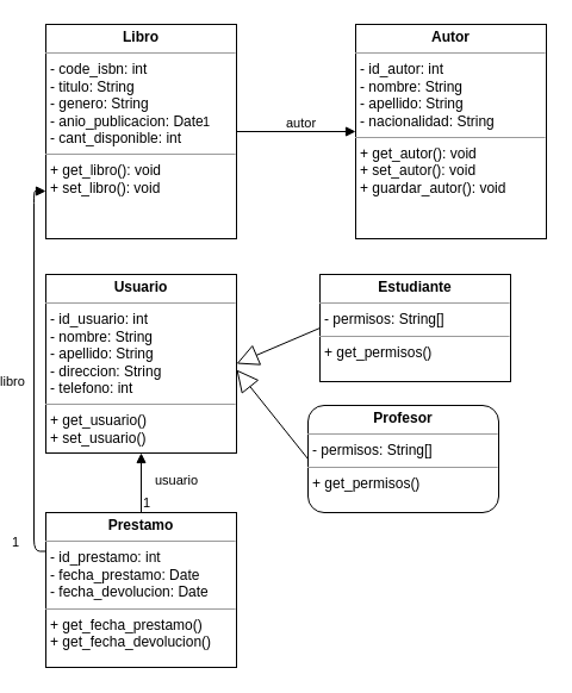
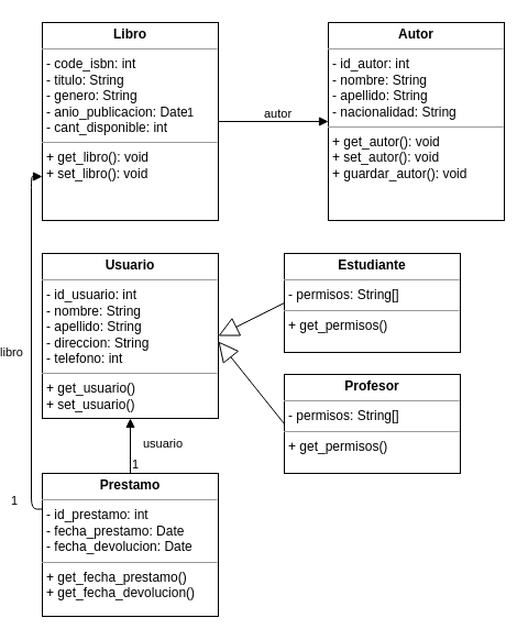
  <mxCell id="0" />
  <mxCell id="1" parent="0" />
  <mxCell id="2" value="&lt;p style=&quot;margin:0px;margin-top:4px;text-align:center;&quot;&gt;&lt;b&gt;Libro&lt;/b&gt;&lt;/p&gt;&lt;hr size=&quot;1&quot;&gt;&lt;p style=&quot;margin:0px;margin-left:4px;&quot;&gt;- code_isbn: int&lt;/p&gt;&lt;p style=&quot;margin:0px;margin-left:4px;&quot;&gt;- titulo: String&lt;/p&gt;&lt;p style=&quot;margin:0px;margin-left:4px;&quot;&gt;- genero: String&lt;/p&gt;&lt;p style=&quot;margin:0px;margin-left:4px;&quot;&gt;- anio_publicacion: Date&lt;/p&gt;&lt;p style=&quot;margin:0px;margin-left:4px;&quot;&gt;- cant_disponible: int&lt;/p&gt;&lt;hr size=&quot;1&quot;&gt;&lt;p style=&quot;margin:0px;margin-left:4px;&quot;&gt;+ get_libro(): void&lt;/p&gt;&lt;p style=&quot;margin:0px;margin-left:4px;&quot;&gt;+ set_libro(): void&lt;/p&gt;" style="verticalAlign=top;align=left;overflow=fill;fontSize=12;fontFamily=Helvetica;html=1;" vertex="1" parent="1"><mxGeometry x="20" y="20" width="160" height="180" as="geometry" /></mxCell>
  <mxCell id="3" value="&lt;p style=&quot;margin:0px;margin-top:4px;text-align:center;&quot;&gt;&lt;b&gt;Autor&lt;/b&gt;&lt;/p&gt;&lt;hr size=&quot;1&quot;&gt;&lt;p style=&quot;margin:0px;margin-left:4px;&quot;&gt;- id_autor: int&lt;/p&gt;&lt;p style=&quot;margin:0px;margin-left:4px;&quot;&gt;- nombre: String&lt;/p&gt;&lt;p style=&quot;margin:0px;margin-left:4px;&quot;&gt;- apellido: String&lt;/p&gt;&lt;p style=&quot;margin:0px;margin-left:4px;&quot;&gt;- nacionalidad: String&lt;/p&gt;&lt;hr size=&quot;1&quot;&gt;&lt;p style=&quot;margin:0px;margin-left:4px;&quot;&gt;+ get_autor(): void&lt;/p&gt;&lt;p style=&quot;margin:0px;margin-left:4px;&quot;&gt;+ set_autor(): void&lt;/p&gt;&lt;p style=&quot;margin:0px;margin-left:4px;&quot;&gt;+ guardar_autor(): void&lt;/p&gt;" style="verticalAlign=top;align=left;overflow=fill;fontSize=12;fontFamily=Helvetica;html=1;" vertex="1" parent="1"><mxGeometry x="280" y="20" width="160" height="180" as="geometry" /></mxCell>
  <mxCell id="4" value="&lt;p style=&quot;margin:0px;margin-top:4px;text-align:center;&quot;&gt;&lt;b&gt;Usuario&lt;/b&gt;&lt;/p&gt;&lt;hr size=&quot;1&quot;&gt;&lt;p style=&quot;margin:0px;margin-left:4px;&quot;&gt;- id_usuario: int&lt;/p&gt;&lt;p style=&quot;margin:0px;margin-left:4px;&quot;&gt;- nombre: String&lt;/p&gt;&lt;p style=&quot;margin:0px;margin-left:4px;&quot;&gt;- apellido: String&lt;/p&gt;&lt;p style=&quot;margin:0px;margin-left:4px;&quot;&gt;- direccion: String&lt;/p&gt;&lt;p style=&quot;margin:0px;margin-left:4px;&quot;&gt;- telefono: int&lt;/p&gt;&lt;hr size=&quot;1&quot;&gt;&lt;p style=&quot;margin:0px;margin-left:4px;&quot;&gt;+ get_usuario()&lt;/p&gt;&lt;p style=&quot;margin:0px;margin-left:4px;&quot;&gt;+ set_usuario()&lt;/p&gt;" style="verticalAlign=top;align=left;overflow=fill;fontSize=12;fontFamily=Helvetica;html=1;" vertex="1" parent="1"><mxGeometry x="20" y="230" width="160" height="150" as="geometry" /></mxCell>
- <mxCell id="5" value="&lt;p style=&quot;margin:0px;margin-top:4px;text-align:center;&quot;&gt;&lt;b&gt;Profesor&lt;/b&gt;&lt;/p&gt;&lt;hr size=&quot;1&quot;&gt;&lt;p style=&quot;margin:0px;margin-left:4px;&quot;&gt;- permisos: String[]&lt;/p&gt;&lt;hr size=&quot;1&quot;&gt;&lt;p style=&quot;margin:0px;margin-left:4px;&quot;&gt;+ get_permisos()&lt;/p&gt;" style="verticalAlign=top;align=left;overflow=fill;fontSize=12;fontFamily=Helvetica;html=1;rounded=1;" vertex="1" parent="1"><mxGeometry x="240" y="340" width="160" height="90" as="geometry" /></mxCell>
- <mxCell id="6" value="&lt;p style=&quot;margin:0px;margin-top:4px;text-align:center;&quot;&gt;&lt;b&gt;Estudiante&lt;/b&gt;&lt;/p&gt;&lt;hr size=&quot;1&quot;&gt;&lt;p style=&quot;margin:0px;margin-left:4px;&quot;&gt;- permisos: String[]&lt;/p&gt;&lt;hr size=&quot;1&quot;&gt;&lt;p style=&quot;margin:0px;margin-left:4px;&quot;&gt;+ get_permisos()&lt;/p&gt;" style="verticalAlign=top;align=left;overflow=fill;fontSize=12;fontFamily=Helvetica;html=1;" vertex="1" parent="1"><mxGeometry x="250" y="230" width="160" height="90" as="geometry" /></mxCell>
+ <mxCell id="5" value="&lt;p style=&quot;margin:0px;margin-top:4px;text-align:center;&quot;&gt;&lt;b&gt;Profesor&lt;/b&gt;&lt;/p&gt;&lt;hr size=&quot;1&quot;&gt;&lt;p style=&quot;margin:0px;margin-left:4px;&quot;&gt;- permisos: String[]&lt;/p&gt;&lt;hr size=&quot;1&quot;&gt;&lt;p style=&quot;margin:0px;margin-left:4px;&quot;&gt;+ get_permisos()&lt;/p&gt;" style="verticalAlign=top;align=left;overflow=fill;fontSize=12;fontFamily=Helvetica;html=1;" vertex="1" parent="1"><mxGeometry x="240" y="340" width="160" height="90" as="geometry" /></mxCell>
+ <mxCell id="6" value="&lt;p style=&quot;margin:0px;margin-top:4px;text-align:center;&quot;&gt;&lt;b&gt;Estudiante&lt;/b&gt;&lt;/p&gt;&lt;hr size=&quot;1&quot;&gt;&lt;p style=&quot;margin:0px;margin-left:4px;&quot;&gt;- permisos: String[]&lt;/p&gt;&lt;hr size=&quot;1&quot;&gt;&lt;p style=&quot;margin:0px;margin-left:4px;&quot;&gt;+ get_permisos()&lt;/p&gt;" style="verticalAlign=top;align=left;overflow=fill;fontSize=12;fontFamily=Helvetica;html=1;" vertex="1" parent="1"><mxGeometry x="240" y="230" width="160" height="90" as="geometry" /></mxCell>
  <mxCell id="7" value="" style="endArrow=block;endSize=16;endFill=0;html=1;entryX=1;entryY=0.5;entryDx=0;entryDy=0;exitX=0;exitY=0.5;exitDx=0;exitDy=0;" edge="1" parent="1" source="6" target="4"><mxGeometry width="160" relative="1" as="geometry"><mxPoint x="190" y="330" as="sourcePoint" /><mxPoint x="350" y="330" as="targetPoint" /></mxGeometry></mxCell>
  <mxCell id="8" value="" style="endArrow=block;endSize=16;endFill=0;html=1;exitX=0;exitY=0.5;exitDx=0;exitDy=0;" edge="1" parent="1" source="5"><mxGeometry width="160" relative="1" as="geometry"><mxPoint x="250" y="285" as="sourcePoint" /><mxPoint x="180" y="310" as="targetPoint" /></mxGeometry></mxCell>
  <mxCell id="9" value="&lt;p style=&quot;margin:0px;margin-top:4px;text-align:center;&quot;&gt;&lt;b&gt;Prestamo&lt;/b&gt;&lt;/p&gt;&lt;hr size=&quot;1&quot;&gt;&lt;p style=&quot;margin:0px;margin-left:4px;&quot;&gt;- id_prestamo: int&lt;/p&gt;&lt;p style=&quot;margin:0px;margin-left:4px;&quot;&gt;- fecha_prestamo: Date&lt;/p&gt;&lt;p style=&quot;margin:0px;margin-left:4px;&quot;&gt;- fecha_devolucion: Date&lt;/p&gt;&lt;hr size=&quot;1&quot;&gt;&lt;p style=&quot;margin:0px;margin-left:4px;&quot;&gt;+ get_fecha_prestamo()&lt;/p&gt;&lt;p style=&quot;margin:0px;margin-left:4px;&quot;&gt;+ get_fecha_devolucion()&lt;br&gt;&lt;/p&gt;" style="verticalAlign=top;align=left;overflow=fill;fontSize=12;fontFamily=Helvetica;html=1;" vertex="1" parent="1"><mxGeometry x="20" y="430" width="160" height="130" as="geometry" /></mxCell>
  <mxCell id="10" value="usuario" style="endArrow=block;endFill=1;html=1;edgeStyle=orthogonalEdgeStyle;align=left;verticalAlign=top;exitX=0.5;exitY=0;exitDx=0;exitDy=0;entryX=0.5;entryY=1;entryDx=0;entryDy=0;" edge="1" parent="1" source="9" target="4"><mxGeometry x="0.6" y="-10" relative="1" as="geometry"><mxPoint x="120" y="400" as="sourcePoint" /><mxPoint x="280" y="400" as="targetPoint" /><mxPoint as="offset" /></mxGeometry></mxCell>
  <mxCell id="11" value="1" style="edgeLabel;resizable=0;html=1;align=left;verticalAlign=bottom;" connectable="0" vertex="1" parent="10"><mxGeometry x="-1" relative="1" as="geometry" /></mxCell>
  <mxCell id="12" value="libro" style="endArrow=block;endFill=1;html=1;edgeStyle=orthogonalEdgeStyle;align=left;verticalAlign=top;exitX=0;exitY=0.25;exitDx=0;exitDy=0;entryX=0;entryY=0.778;entryDx=0;entryDy=0;entryPerimeter=0;" edge="1" parent="1" source="9" target="2"><mxGeometry x="0.03" y="30" relative="1" as="geometry"><mxPoint x="-10" y="440" as="sourcePoint" /><mxPoint x="-10" y="190" as="targetPoint" /><mxPoint as="offset" /></mxGeometry></mxCell>
  <mxCell id="13" value="1" style="edgeLabel;resizable=0;html=1;align=left;verticalAlign=bottom;" connectable="0" vertex="1" parent="12"><mxGeometry x="-1" relative="1" as="geometry"><mxPoint x="-30" as="offset" /></mxGeometry></mxCell>
  <mxCell id="14" value="autor" style="endArrow=block;endFill=1;html=1;edgeStyle=orthogonalEdgeStyle;align=left;verticalAlign=top;entryX=0;entryY=0.5;entryDx=0;entryDy=0;exitX=1;exitY=0.5;exitDx=0;exitDy=0;" edge="1" parent="1" source="2" target="3"><mxGeometry x="-0.2" y="20" relative="1" as="geometry"><mxPoint x="180" y="150" as="sourcePoint" /><mxPoint x="180" y="-20" as="targetPoint" /><mxPoint as="offset" /></mxGeometry></mxCell>
  <mxCell id="15" value="1" style="edgeLabel;resizable=0;html=1;align=left;verticalAlign=bottom;" connectable="0" vertex="1" parent="14"><mxGeometry x="-1" relative="1" as="geometry"><mxPoint x="-30" as="offset" /></mxGeometry></mxCell>
